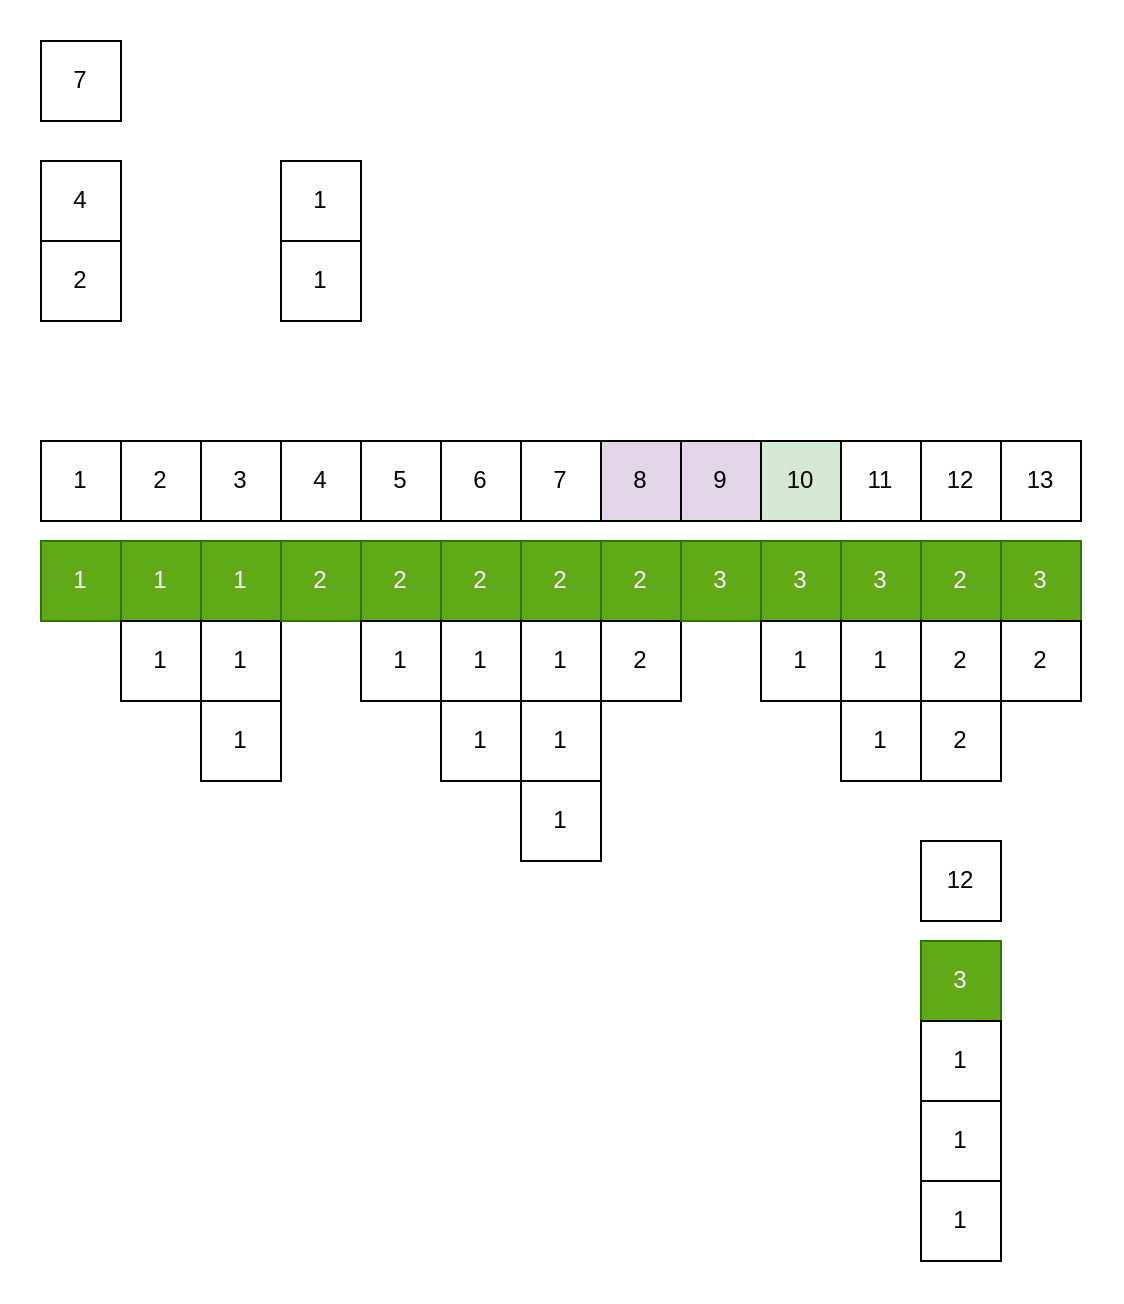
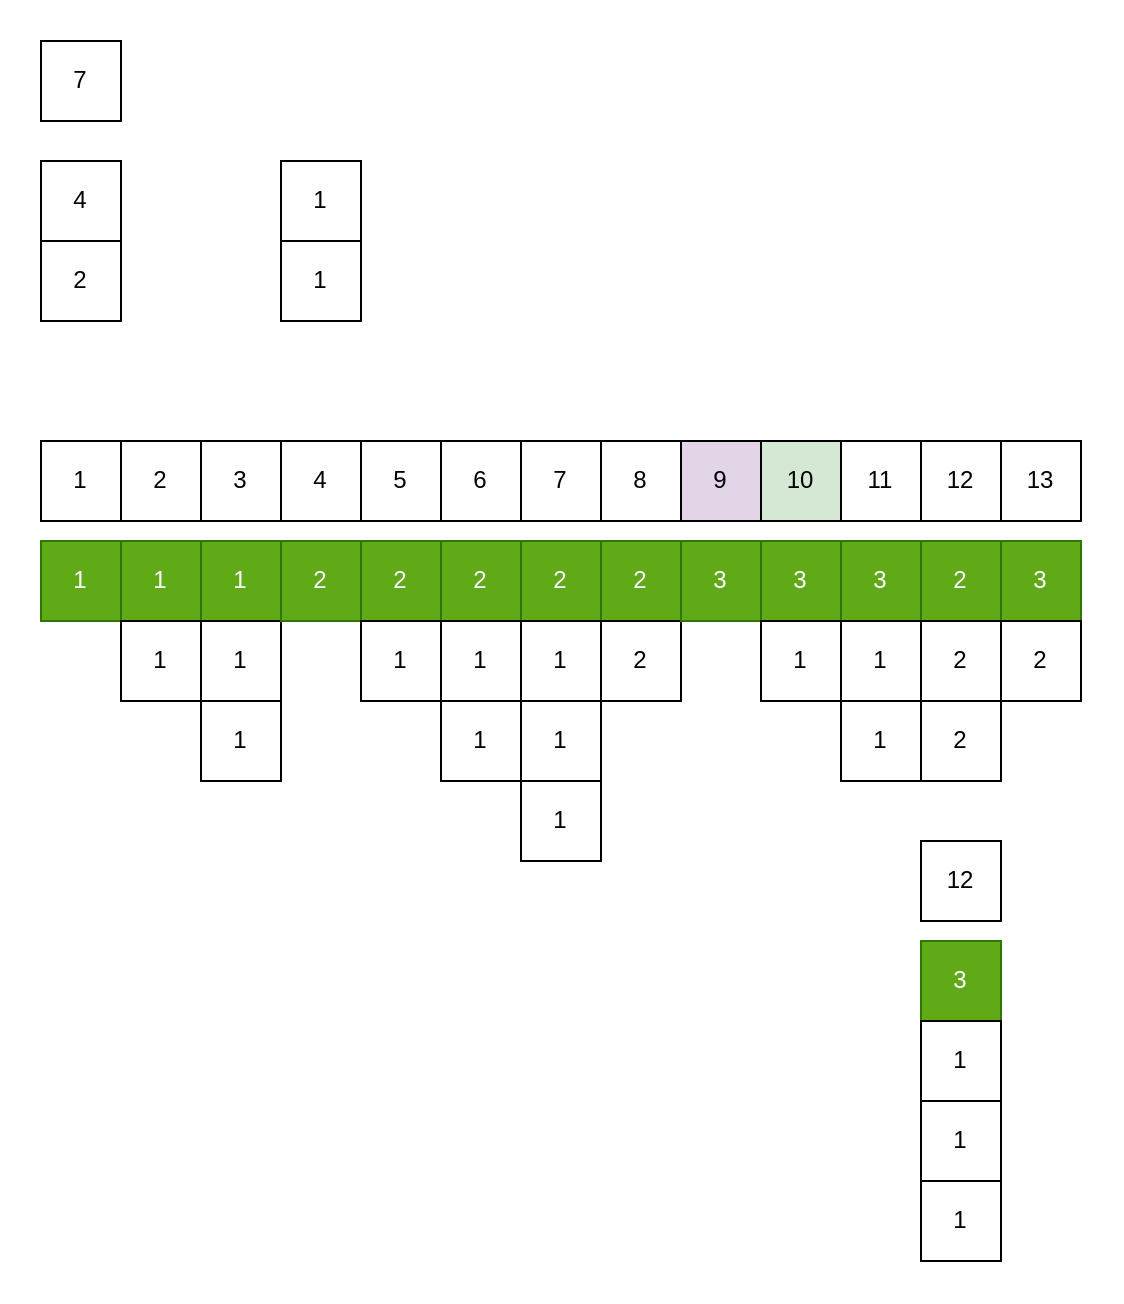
  <mxCell id="0" />
  <mxCell id="1" parent="0" />
  <mxCell id="2" value="7" style="rounded=0;whiteSpace=wrap;html=1;" vertex="1" parent="1"><mxGeometry x="20" y="20" width="40" height="40" as="geometry" /></mxCell>
  <mxCell id="3" value="4" style="rounded=0;whiteSpace=wrap;html=1;" vertex="1" parent="1"><mxGeometry x="20" y="80" width="40" height="40" as="geometry" /></mxCell>
  <mxCell id="4" value="2" style="rounded=0;whiteSpace=wrap;html=1;" vertex="1" parent="1"><mxGeometry x="60" y="220" width="40" height="40" as="geometry" /></mxCell>
  <mxCell id="5" value="2" style="rounded=0;whiteSpace=wrap;html=1;" vertex="1" parent="1"><mxGeometry x="20" y="120" width="40" height="40" as="geometry" /></mxCell>
  <mxCell id="6" value="1" style="rounded=0;whiteSpace=wrap;html=1;fillColor=#60a917;fontColor=#ffffff;strokeColor=#2D7600;" vertex="1" parent="1"><mxGeometry x="60" y="270" width="40" height="40" as="geometry" /></mxCell>
  <mxCell id="7" value="1" style="rounded=0;whiteSpace=wrap;html=1;fillColor=#60a917;fontColor=#ffffff;strokeColor=#2D7600;" vertex="1" parent="1"><mxGeometry x="100" y="270" width="40" height="40" as="geometry" /></mxCell>
  <mxCell id="8" value="3" style="rounded=0;whiteSpace=wrap;html=1;" vertex="1" parent="1"><mxGeometry x="100" y="220" width="40" height="40" as="geometry" /></mxCell>
  <mxCell id="9" value="1" style="rounded=0;whiteSpace=wrap;html=1;" vertex="1" parent="1"><mxGeometry x="140" y="120" width="40" height="40" as="geometry" /></mxCell>
  <mxCell id="10" value="1" style="rounded=0;whiteSpace=wrap;html=1;" vertex="1" parent="1"><mxGeometry x="140" y="80" width="40" height="40" as="geometry" /></mxCell>
  <mxCell id="11" value="1" style="rounded=0;whiteSpace=wrap;html=1;" vertex="1" parent="1"><mxGeometry x="20" y="220" width="40" height="40" as="geometry" /></mxCell>
  <mxCell id="12" value="1" style="rounded=0;whiteSpace=wrap;html=1;fillColor=#60a917;fontColor=#ffffff;strokeColor=#2D7600;" vertex="1" parent="1"><mxGeometry x="20" y="270" width="40" height="40" as="geometry" /></mxCell>
  <mxCell id="13" value="1" style="rounded=0;whiteSpace=wrap;html=1;" vertex="1" parent="1"><mxGeometry x="60" y="310" width="40" height="40" as="geometry" /></mxCell>
  <mxCell id="14" value="1" style="rounded=0;whiteSpace=wrap;html=1;" vertex="1" parent="1"><mxGeometry x="100" y="350" width="40" height="40" as="geometry" /></mxCell>
  <mxCell id="15" value="1" style="rounded=0;whiteSpace=wrap;html=1;" vertex="1" parent="1"><mxGeometry x="100" y="310" width="40" height="40" as="geometry" /></mxCell>
  <mxCell id="16" value="4" style="rounded=0;whiteSpace=wrap;html=1;" vertex="1" parent="1"><mxGeometry x="140" y="220" width="40" height="40" as="geometry" /></mxCell>
  <mxCell id="17" value="2" style="rounded=0;whiteSpace=wrap;html=1;fillColor=#60a917;fontColor=#ffffff;strokeColor=#2D7600;" vertex="1" parent="1"><mxGeometry x="140" y="270" width="40" height="40" as="geometry" /></mxCell>
  <mxCell id="18" value="5" style="rounded=0;whiteSpace=wrap;html=1;" vertex="1" parent="1"><mxGeometry x="180" y="220" width="40" height="40" as="geometry" /></mxCell>
  <mxCell id="19" value="2" style="rounded=0;whiteSpace=wrap;html=1;fillColor=#60a917;fontColor=#ffffff;strokeColor=#2D7600;" vertex="1" parent="1"><mxGeometry x="180" y="270" width="40" height="40" as="geometry" /></mxCell>
  <mxCell id="20" value="1" style="rounded=0;whiteSpace=wrap;html=1;" vertex="1" parent="1"><mxGeometry x="180" y="310" width="40" height="40" as="geometry" /></mxCell>
  <mxCell id="21" value="6" style="rounded=0;whiteSpace=wrap;html=1;" vertex="1" parent="1"><mxGeometry x="220" y="220" width="40" height="40" as="geometry" /></mxCell>
  <mxCell id="22" value="2" style="rounded=0;whiteSpace=wrap;html=1;fillColor=#60a917;fontColor=#ffffff;strokeColor=#2D7600;" vertex="1" parent="1"><mxGeometry x="220" y="270" width="40" height="40" as="geometry" /></mxCell>
  <mxCell id="23" value="1" style="rounded=0;whiteSpace=wrap;html=1;" vertex="1" parent="1"><mxGeometry x="220" y="310" width="40" height="40" as="geometry" /></mxCell>
  <mxCell id="24" value="1" style="rounded=0;whiteSpace=wrap;html=1;" vertex="1" parent="1"><mxGeometry x="220" y="350" width="40" height="40" as="geometry" /></mxCell>
  <mxCell id="25" value="7" style="rounded=0;whiteSpace=wrap;html=1;" vertex="1" parent="1"><mxGeometry x="260" y="220" width="40" height="40" as="geometry" /></mxCell>
  <mxCell id="26" value="2" style="rounded=0;whiteSpace=wrap;html=1;fillColor=#60a917;fontColor=#ffffff;strokeColor=#2D7600;" vertex="1" parent="1"><mxGeometry x="260" y="270" width="40" height="40" as="geometry" /></mxCell>
  <mxCell id="27" value="1" style="rounded=0;whiteSpace=wrap;html=1;" vertex="1" parent="1"><mxGeometry x="260" y="310" width="40" height="40" as="geometry" /></mxCell>
  <mxCell id="28" value="1" style="rounded=0;whiteSpace=wrap;html=1;" vertex="1" parent="1"><mxGeometry x="260" y="350" width="40" height="40" as="geometry" /></mxCell>
  <mxCell id="29" value="1" style="rounded=0;whiteSpace=wrap;html=1;" vertex="1" parent="1"><mxGeometry x="260" y="390" width="40" height="40" as="geometry" /></mxCell>
- <mxCell id="30" value="8" style="rounded=0;whiteSpace=wrap;html=1;fillColor=#e1d5e7;" vertex="1" parent="1"><mxGeometry x="300" y="220" width="40" height="40" as="geometry" /></mxCell>
+ <mxCell id="30" value="8" style="rounded=0;whiteSpace=wrap;html=1;" vertex="1" parent="1"><mxGeometry x="300" y="220" width="40" height="40" as="geometry" /></mxCell>
  <mxCell id="31" value="2" style="rounded=0;whiteSpace=wrap;html=1;fillColor=#60a917;fontColor=#ffffff;strokeColor=#2D7600;" vertex="1" parent="1"><mxGeometry x="300" y="270" width="40" height="40" as="geometry" /></mxCell>
  <mxCell id="32" value="2" style="rounded=0;whiteSpace=wrap;html=1;" vertex="1" parent="1"><mxGeometry x="300" y="310" width="40" height="40" as="geometry" /></mxCell>
  <mxCell id="33" value="9" style="rounded=0;whiteSpace=wrap;html=1;fillColor=#e1d5e7;" vertex="1" parent="1"><mxGeometry x="340" y="220" width="40" height="40" as="geometry" /></mxCell>
  <mxCell id="34" value="3" style="rounded=0;whiteSpace=wrap;html=1;fillColor=#60a917;fontColor=#ffffff;strokeColor=#2D7600;" vertex="1" parent="1"><mxGeometry x="340" y="270" width="40" height="40" as="geometry" /></mxCell>
  <mxCell id="35" value="10" style="rounded=0;whiteSpace=wrap;html=1;fillColor=#d5e8d4;" vertex="1" parent="1"><mxGeometry x="380" y="220" width="40" height="40" as="geometry" /></mxCell>
  <mxCell id="36" value="3" style="rounded=0;whiteSpace=wrap;html=1;fillColor=#60a917;fontColor=#ffffff;strokeColor=#2D7600;" vertex="1" parent="1"><mxGeometry x="380" y="270" width="40" height="40" as="geometry" /></mxCell>
  <mxCell id="37" value="1" style="rounded=0;whiteSpace=wrap;html=1;" vertex="1" parent="1"><mxGeometry x="380" y="310" width="40" height="40" as="geometry" /></mxCell>
  <mxCell id="38" value="11" style="rounded=0;whiteSpace=wrap;html=1;" vertex="1" parent="1"><mxGeometry x="420" y="220" width="40" height="40" as="geometry" /></mxCell>
  <mxCell id="39" value="3" style="rounded=0;whiteSpace=wrap;html=1;fillColor=#60a917;fontColor=#ffffff;strokeColor=#2D7600;" vertex="1" parent="1"><mxGeometry x="420" y="270" width="40" height="40" as="geometry" /></mxCell>
  <mxCell id="40" value="1" style="rounded=0;whiteSpace=wrap;html=1;" vertex="1" parent="1"><mxGeometry x="420" y="310" width="40" height="40" as="geometry" /></mxCell>
  <mxCell id="41" value="1" style="rounded=0;whiteSpace=wrap;html=1;" vertex="1" parent="1"><mxGeometry x="420" y="350" width="40" height="40" as="geometry" /></mxCell>
  <mxCell id="42" value="12" style="rounded=0;whiteSpace=wrap;html=1;" vertex="1" parent="1"><mxGeometry x="460" y="220" width="40" height="40" as="geometry" /></mxCell>
  <mxCell id="43" value="2" style="rounded=0;whiteSpace=wrap;html=1;fillColor=#60a917;fontColor=#ffffff;strokeColor=#2D7600;" vertex="1" parent="1"><mxGeometry x="460" y="270" width="40" height="40" as="geometry" /></mxCell>
  <mxCell id="44" value="2" style="rounded=0;whiteSpace=wrap;html=1;" vertex="1" parent="1"><mxGeometry x="460" y="310" width="40" height="40" as="geometry" /></mxCell>
  <mxCell id="45" value="2" style="rounded=0;whiteSpace=wrap;html=1;" vertex="1" parent="1"><mxGeometry x="460" y="350" width="40" height="40" as="geometry" /></mxCell>
  <mxCell id="46" value="13" style="rounded=0;whiteSpace=wrap;html=1;" vertex="1" parent="1"><mxGeometry x="500" y="220" width="40" height="40" as="geometry" /></mxCell>
  <mxCell id="47" value="3" style="rounded=0;whiteSpace=wrap;html=1;fillColor=#60a917;fontColor=#ffffff;strokeColor=#2D7600;" vertex="1" parent="1"><mxGeometry x="500" y="270" width="40" height="40" as="geometry" /></mxCell>
  <mxCell id="48" value="2" style="rounded=0;whiteSpace=wrap;html=1;" vertex="1" parent="1"><mxGeometry x="500" y="310" width="40" height="40" as="geometry" /></mxCell>
  <mxCell id="49" value="12" style="rounded=0;whiteSpace=wrap;html=1;" vertex="1" parent="1"><mxGeometry x="460" y="420" width="40" height="40" as="geometry" /></mxCell>
  <mxCell id="50" value="3" style="rounded=0;whiteSpace=wrap;html=1;fillColor=#60a917;fontColor=#ffffff;strokeColor=#2D7600;" vertex="1" parent="1"><mxGeometry x="460" y="470" width="40" height="40" as="geometry" /></mxCell>
  <mxCell id="51" value="1" style="rounded=0;whiteSpace=wrap;html=1;" vertex="1" parent="1"><mxGeometry x="460" y="510" width="40" height="40" as="geometry" /></mxCell>
  <mxCell id="52" value="1" style="rounded=0;whiteSpace=wrap;html=1;" vertex="1" parent="1"><mxGeometry x="460" y="550" width="40" height="40" as="geometry" /></mxCell>
  <mxCell id="53" value="1" style="rounded=0;whiteSpace=wrap;html=1;" vertex="1" parent="1"><mxGeometry x="460" y="590" width="40" height="40" as="geometry" /></mxCell>
